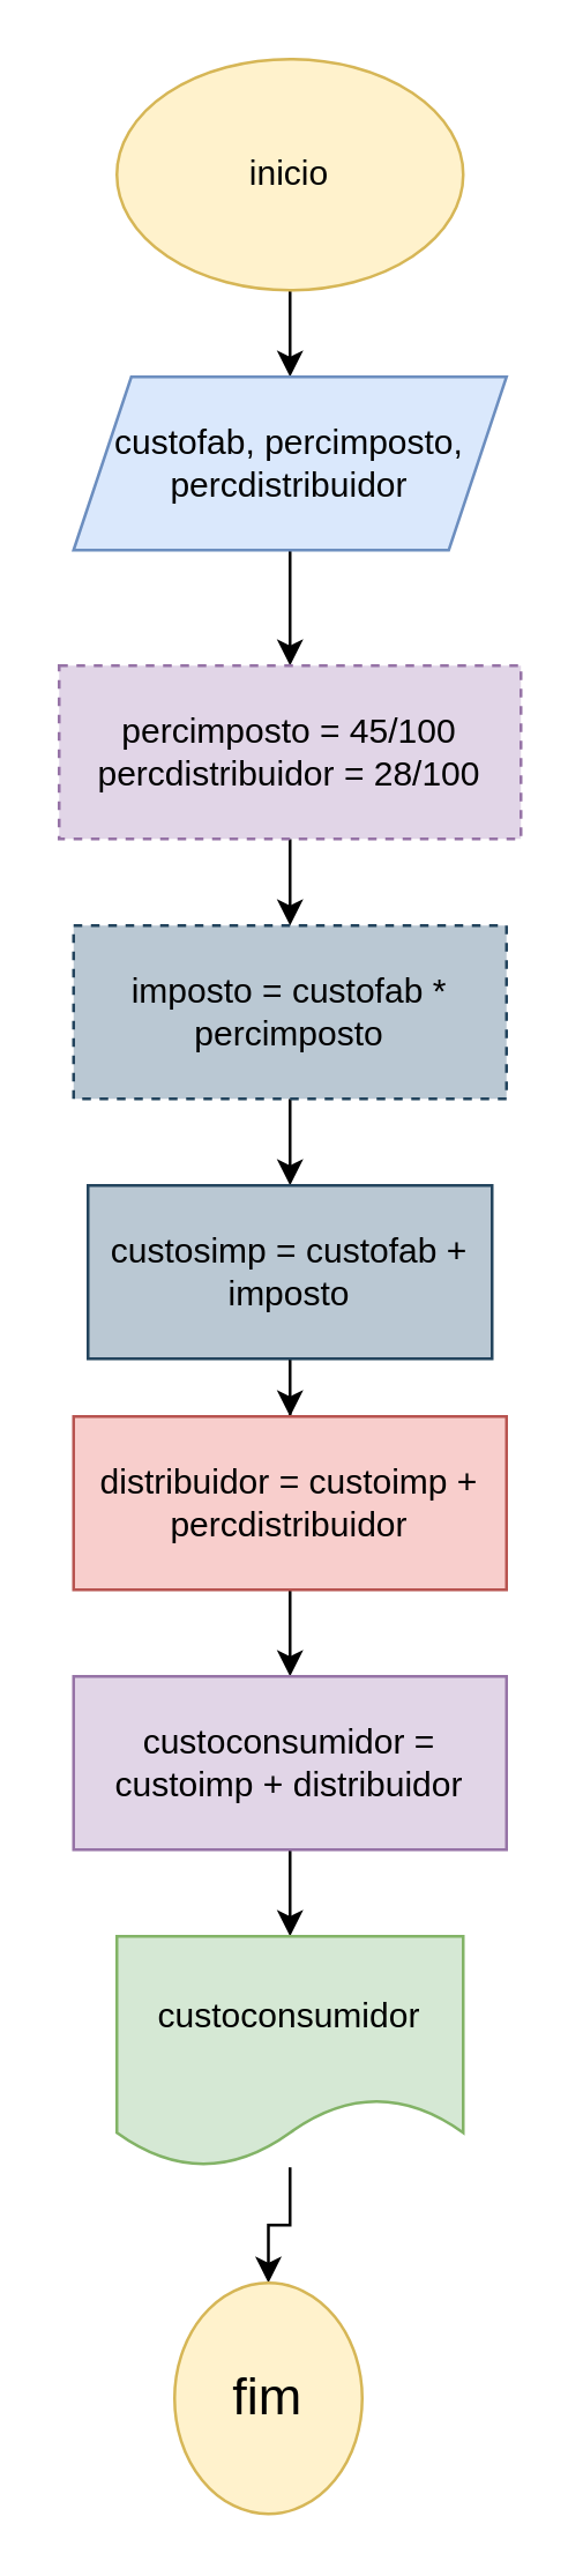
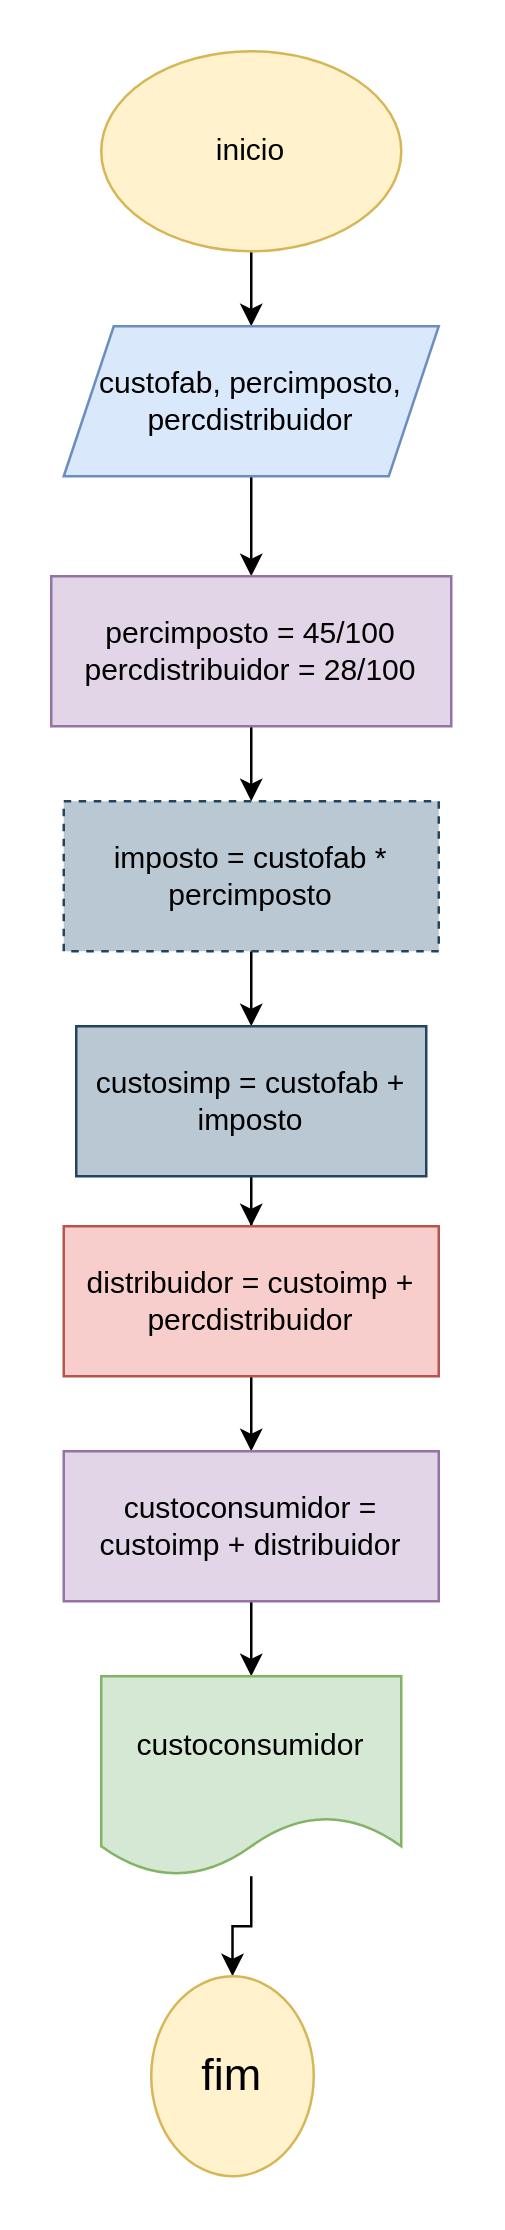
  <mxCell id="0" />
  <mxCell id="1" parent="0" />
  <mxCell id="2" value="" style="edgeStyle=orthogonalEdgeStyle;rounded=0;orthogonalLoop=1;jettySize=auto;html=1;" edge="1" parent="1" source="3" target="5"><mxGeometry relative="1" as="geometry" /></mxCell>
  <mxCell id="3" value="inicio" style="ellipse;whiteSpace=wrap;html=1;fillColor=#fff2cc;strokeColor=#d6b656;" vertex="1" parent="1"><mxGeometry x="40" y="20" width="120" height="80" as="geometry" /></mxCell>
  <mxCell id="4" value="" style="edgeStyle=orthogonalEdgeStyle;rounded=0;orthogonalLoop=1;jettySize=auto;html=1;" edge="1" parent="1" source="5" target="7"><mxGeometry relative="1" as="geometry" /></mxCell>
  <mxCell id="5" value="custofab, percimposto, percdistribuidor" style="shape=parallelogram;perimeter=parallelogramPerimeter;whiteSpace=wrap;html=1;fixedSize=1;fillColor=#dae8fc;strokeColor=#6c8ebf;" vertex="1" parent="1"><mxGeometry x="25" y="130" width="150" height="60" as="geometry" /></mxCell>
  <mxCell id="6" value="" style="edgeStyle=orthogonalEdgeStyle;rounded=0;orthogonalLoop=1;jettySize=auto;html=1;" edge="1" parent="1" source="7" target="9"><mxGeometry relative="1" as="geometry" /></mxCell>
- <mxCell id="7" value="percimposto = 45/100&lt;div&gt;percdistribuidor = 28/100&lt;/div&gt;" style="whiteSpace=wrap;html=1;fillColor=#e1d5e7;strokeColor=#9673a6;dashed=1;" vertex="1" parent="1"><mxGeometry x="20" y="230" width="160" height="60" as="geometry" /></mxCell>
+ <mxCell id="7" value="percimposto = 45/100&lt;div&gt;percdistribuidor = 28/100&lt;/div&gt;" style="whiteSpace=wrap;html=1;fillColor=#e1d5e7;strokeColor=#9673a6;" vertex="1" parent="1"><mxGeometry x="20" y="230" width="160" height="60" as="geometry" /></mxCell>
  <mxCell id="8" value="" style="edgeStyle=orthogonalEdgeStyle;rounded=0;orthogonalLoop=1;jettySize=auto;html=1;" edge="1" parent="1" source="9" target="11"><mxGeometry relative="1" as="geometry" /></mxCell>
  <mxCell id="9" value="imposto = custofab * percimposto" style="whiteSpace=wrap;html=1;fillColor=#bac8d3;strokeColor=#23445d;dashed=1;" vertex="1" parent="1"><mxGeometry x="25" y="320" width="150" height="60" as="geometry" /></mxCell>
  <mxCell id="10" value="" style="edgeStyle=orthogonalEdgeStyle;rounded=0;orthogonalLoop=1;jettySize=auto;html=1;" edge="1" parent="1" source="11" target="13"><mxGeometry relative="1" as="geometry" /></mxCell>
  <mxCell id="11" value="custosimp = custofab + imposto" style="whiteSpace=wrap;html=1;fillColor=#bac8d3;strokeColor=#23445d;" vertex="1" parent="1"><mxGeometry x="30" y="410" width="140" height="60" as="geometry" /></mxCell>
  <mxCell id="12" value="" style="edgeStyle=orthogonalEdgeStyle;rounded=0;orthogonalLoop=1;jettySize=auto;html=1;" edge="1" parent="1" source="13" target="15"><mxGeometry relative="1" as="geometry" /></mxCell>
  <mxCell id="13" value="distribuidor = custoimp + percdistribuidor" style="whiteSpace=wrap;html=1;fillColor=#f8cecc;strokeColor=#b85450;" vertex="1" parent="1"><mxGeometry x="25" y="490" width="150" height="60" as="geometry" /></mxCell>
  <mxCell id="14" value="" style="edgeStyle=orthogonalEdgeStyle;rounded=0;orthogonalLoop=1;jettySize=auto;html=1;" edge="1" parent="1" source="15" target="17"><mxGeometry relative="1" as="geometry" /></mxCell>
  <mxCell id="15" value="custoconsumidor = custoimp + distribuidor" style="whiteSpace=wrap;html=1;fillColor=#e1d5e7;strokeColor=#9673a6;" vertex="1" parent="1"><mxGeometry x="25" y="580" width="150" height="60" as="geometry" /></mxCell>
  <mxCell id="16" value="" style="edgeStyle=orthogonalEdgeStyle;rounded=0;orthogonalLoop=1;jettySize=auto;html=1;" edge="1" parent="1" source="17" target="18"><mxGeometry relative="1" as="geometry" /></mxCell>
  <mxCell id="17" value="custoconsumidor" style="shape=document;whiteSpace=wrap;html=1;boundedLbl=1;fillColor=#d5e8d4;strokeColor=#82b366;" vertex="1" parent="1"><mxGeometry x="40" y="670" width="120" height="80" as="geometry" /></mxCell>
  <mxCell id="18" value="&lt;font style=&quot;font-size: 18px;&quot;&gt;fim&lt;/font&gt;" style="ellipse;whiteSpace=wrap;html=1;fillColor=#fff2cc;strokeColor=#d6b656;" vertex="1" parent="1"><mxGeometry x="60" y="790" width="65" height="80" as="geometry" /></mxCell>
